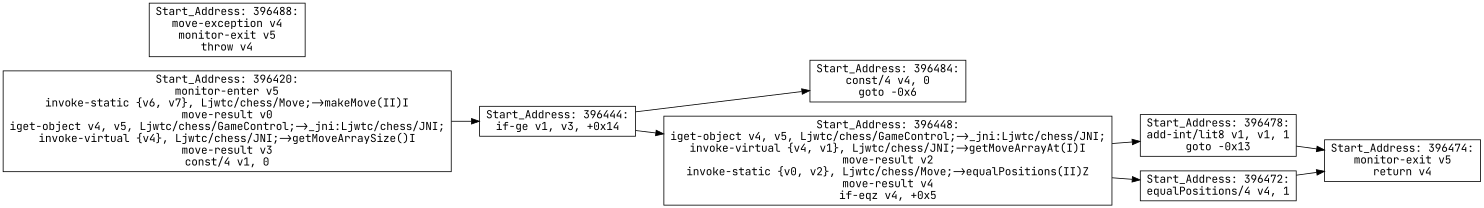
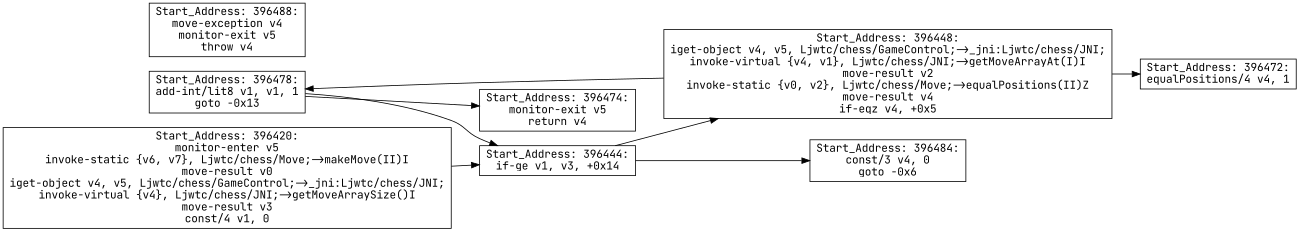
  digraph {
    fontname="JetBrains Mono"
    rankdir=LR
    node [fontname="JetBrains Mono" shape=rectangle]
    edge [fontname="JetBrains Mono"]
    n1 [label="Start_Address: 396474:\nmonitor-exit v5\nreturn v4\n"]
    n2 [label="Start_Address: 396478:\nadd-int/lit8 v1, v1, 1\ngoto -0x13\n"]
    n3 [label="Start_Address: 396444:\nif-ge v1, v3, +0x14\n"]
-   n4 [label="Start_Address: 396484:\nconst/4 v4, 0\ngoto -0x6\n"]
+   n4 [label="Start_Address: 396484:\nconst/3 v4, 0\ngoto -0x6\n"]
    n5 [label="Start_Address: 396448:\niget-object v4, v5, Ljwtc/chess/GameControl;->_jni:Ljwtc/chess/JNI;\ninvoke-virtual {v4, v1}, Ljwtc/chess/JNI;->getMoveArrayAt(I)I\nmove-result v2\ninvoke-static {v0, v2}, Ljwtc/chess/Move;->equalPositions(II)Z\nmove-result v4\nif-eqz v4, +0x5\n"]
    n6 [label="Start_Address: 396420:\nmonitor-enter v5\ninvoke-static {v6, v7}, Ljwtc/chess/Move;->makeMove(II)I\nmove-result v0\niget-object v4, v5, Ljwtc/chess/GameControl;->_jni:Ljwtc/chess/JNI;\ninvoke-virtual {v4}, Ljwtc/chess/JNI;->getMoveArraySize()I\nmove-result v3\nconst/4 v1, 0\n"]
    n7 [label="Start_Address: 396472:\nequalPositions/4 v4, 1\n"]
    n8 [label="Start_Address: 396488:\nmove-exception v4\nmonitor-exit v5\nthrow v4\n" root=true]
    n2 -> n1
+   n2 -> n3
    n3 -> n4
    n3 -> n5
    n5 -> n2
    n5 -> n7
    n6 -> n3
-   n7 -> n1
  }
